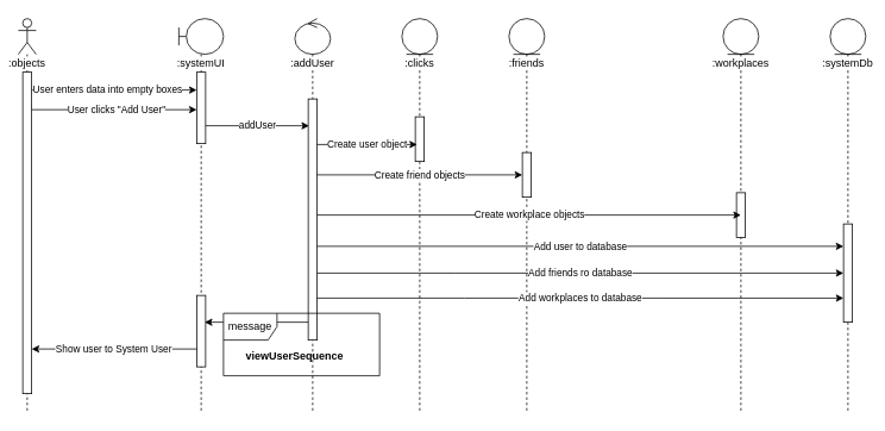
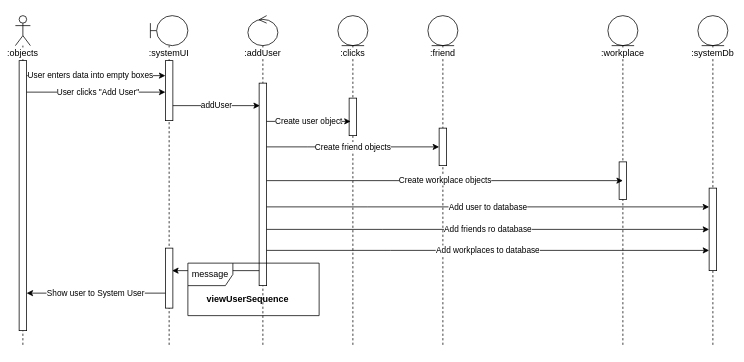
  <mxCell id="0" />
  <mxCell id="1" parent="0" />
  <mxCell id="2" value=":objects" style="shape=umlLifeline;participant=umlActor;perimeter=lifelinePerimeter;whiteSpace=wrap;html=1;container=1;collapsible=0;recursiveResize=0;verticalAlign=top;spacingTop=36;labelBackgroundColor=#ffffff;outlineConnect=0;" vertex="1" parent="1"><mxGeometry x="20" y="20" width="20" height="440" as="geometry" /></mxCell>
  <mxCell id="3" value="" style="html=1;points=[];perimeter=orthogonalPerimeter;" vertex="1" parent="2"><mxGeometry x="5" y="60" width="10" height="360" as="geometry" /></mxCell>
  <mxCell id="4" value=":systemUI" style="shape=umlLifeline;participant=umlBoundary;perimeter=lifelinePerimeter;whiteSpace=wrap;html=1;container=1;collapsible=0;recursiveResize=0;verticalAlign=top;spacingTop=36;labelBackgroundColor=#ffffff;outlineConnect=0;" vertex="1" parent="1"><mxGeometry x="200" y="20" width="50" height="440" as="geometry" /></mxCell>
  <mxCell id="5" value="" style="html=1;points=[];perimeter=orthogonalPerimeter;" vertex="1" parent="4"><mxGeometry x="20" y="60" width="10" height="80" as="geometry" /></mxCell>
  <mxCell id="6" value="" style="html=1;points=[];perimeter=orthogonalPerimeter;" vertex="1" parent="4"><mxGeometry x="20" y="310" width="10" height="80" as="geometry" /></mxCell>
  <mxCell id="7" value=":addUser" style="shape=umlLifeline;participant=umlControl;perimeter=lifelinePerimeter;whiteSpace=wrap;html=1;container=1;collapsible=0;recursiveResize=0;verticalAlign=top;spacingTop=36;labelBackgroundColor=#ffffff;outlineConnect=0;" vertex="1" parent="1"><mxGeometry x="330" y="20" width="40" height="440" as="geometry" /></mxCell>
  <mxCell id="8" value="" style="html=1;points=[];perimeter=orthogonalPerimeter;" vertex="1" parent="7"><mxGeometry x="15" y="90" width="10" height="270" as="geometry" /></mxCell>
  <mxCell id="9" value=":clicks" style="shape=umlLifeline;participant=umlEntity;perimeter=lifelinePerimeter;whiteSpace=wrap;html=1;container=1;collapsible=0;recursiveResize=0;verticalAlign=top;spacingTop=36;labelBackgroundColor=#ffffff;outlineConnect=0;" vertex="1" parent="1"><mxGeometry x="450" y="20" width="40" height="440" as="geometry" /></mxCell>
  <mxCell id="10" value="" style="html=1;points=[];perimeter=orthogonalPerimeter;" vertex="1" parent="9"><mxGeometry x="15" y="110" width="10" height="50" as="geometry" /></mxCell>
- <mxCell id="11" value=":friends" style="shape=umlLifeline;participant=umlEntity;perimeter=lifelinePerimeter;whiteSpace=wrap;html=1;container=1;collapsible=0;recursiveResize=0;verticalAlign=top;spacingTop=36;labelBackgroundColor=#ffffff;outlineConnect=0;" vertex="1" parent="1"><mxGeometry x="570" y="20" width="40" height="440" as="geometry" /></mxCell>
+ <mxCell id="11" value=":friend" style="shape=umlLifeline;participant=umlEntity;perimeter=lifelinePerimeter;whiteSpace=wrap;html=1;container=1;collapsible=0;recursiveResize=0;verticalAlign=top;spacingTop=36;labelBackgroundColor=#ffffff;outlineConnect=0;" vertex="1" parent="1"><mxGeometry x="570" y="20" width="40" height="440" as="geometry" /></mxCell>
  <mxCell id="12" value="" style="html=1;points=[];perimeter=orthogonalPerimeter;" vertex="1" parent="11"><mxGeometry x="15" y="150" width="10" height="50" as="geometry" /></mxCell>
- <mxCell id="13" value=":workplaces" style="shape=umlLifeline;participant=umlEntity;perimeter=lifelinePerimeter;whiteSpace=wrap;html=1;container=1;collapsible=0;recursiveResize=0;verticalAlign=top;spacingTop=36;labelBackgroundColor=#ffffff;outlineConnect=0;" vertex="1" parent="1"><mxGeometry x="810" y="20" width="40" height="440" as="geometry" /></mxCell>
+ <mxCell id="13" value=":workplace" style="shape=umlLifeline;participant=umlEntity;perimeter=lifelinePerimeter;whiteSpace=wrap;html=1;container=1;collapsible=0;recursiveResize=0;verticalAlign=top;spacingTop=36;labelBackgroundColor=#ffffff;outlineConnect=0;" vertex="1" parent="1"><mxGeometry x="810" y="20" width="40" height="440" as="geometry" /></mxCell>
  <mxCell id="14" value="" style="html=1;points=[];perimeter=orthogonalPerimeter;" vertex="1" parent="13"><mxGeometry x="15" y="195" width="10" height="50" as="geometry" /></mxCell>
  <mxCell id="15" value=":systemDb" style="shape=umlLifeline;participant=umlEntity;perimeter=lifelinePerimeter;whiteSpace=wrap;html=1;container=1;collapsible=0;recursiveResize=0;verticalAlign=top;spacingTop=36;labelBackgroundColor=#ffffff;outlineConnect=0;" vertex="1" parent="1"><mxGeometry x="930" y="20" width="40" height="440" as="geometry" /></mxCell>
  <mxCell id="16" value="" style="html=1;points=[];perimeter=orthogonalPerimeter;" vertex="1" parent="15"><mxGeometry x="15" y="230" width="10" height="110" as="geometry" /></mxCell>
  <mxCell id="17" value="User enters data into empty boxes" style="edgeStyle=orthogonalEdgeStyle;rounded=0;orthogonalLoop=1;jettySize=auto;html=1;" edge="1" parent="1" source="3" target="5"><mxGeometry x="-0.081" relative="1" as="geometry"><Array as="points"><mxPoint x="80" y="100" /><mxPoint x="80" y="100" /></Array><mxPoint as="offset" /></mxGeometry></mxCell>
  <mxCell id="18" value="User clicks &quot;Add User&quot;" style="edgeStyle=orthogonalEdgeStyle;rounded=0;orthogonalLoop=1;jettySize=auto;html=1;entryX=0;entryY=0.525;entryDx=0;entryDy=0;entryPerimeter=0;" edge="1" parent="1" source="3" target="5"><mxGeometry x="0.027" relative="1" as="geometry"><Array as="points"><mxPoint x="80" y="122" /><mxPoint x="80" y="122" /></Array><mxPoint as="offset" /></mxGeometry></mxCell>
  <mxCell id="19" value="addUser" style="edgeStyle=orthogonalEdgeStyle;rounded=0;orthogonalLoop=1;jettySize=auto;html=1;" edge="1" parent="1" source="5"><mxGeometry relative="1" as="geometry"><mxPoint x="346" y="140" as="targetPoint" /><Array as="points"><mxPoint x="346" y="140" /></Array></mxGeometry></mxCell>
  <mxCell id="20" value="Create user object" style="edgeStyle=orthogonalEdgeStyle;rounded=0;orthogonalLoop=1;jettySize=auto;html=1;" edge="1" parent="1" source="8"><mxGeometry relative="1" as="geometry"><mxPoint x="467" y="161" as="targetPoint" /><Array as="points"><mxPoint x="380" y="161" /><mxPoint x="380" y="161" /></Array></mxGeometry></mxCell>
  <mxCell id="21" value="Create friend objects" style="edgeStyle=orthogonalEdgeStyle;rounded=0;orthogonalLoop=1;jettySize=auto;html=1;" edge="1" parent="1" source="8" target="12"><mxGeometry relative="1" as="geometry"><Array as="points"><mxPoint x="410" y="195" /><mxPoint x="410" y="195" /></Array></mxGeometry></mxCell>
  <mxCell id="22" value="Create workplace objects" style="edgeStyle=orthogonalEdgeStyle;rounded=0;orthogonalLoop=1;jettySize=auto;html=1;" edge="1" parent="1" source="8"><mxGeometry relative="1" as="geometry"><mxPoint x="830" y="240" as="targetPoint" /><Array as="points"><mxPoint x="470" y="240" /><mxPoint x="470" y="240" /></Array></mxGeometry></mxCell>
  <mxCell id="23" value="Add user to database" style="edgeStyle=orthogonalEdgeStyle;rounded=0;orthogonalLoop=1;jettySize=auto;html=1;" edge="1" parent="1" source="8" target="16"><mxGeometry relative="1" as="geometry"><Array as="points"><mxPoint x="490" y="275" /><mxPoint x="490" y="275" /></Array></mxGeometry></mxCell>
  <mxCell id="24" value="Add friends ro database" style="edgeStyle=orthogonalEdgeStyle;rounded=0;orthogonalLoop=1;jettySize=auto;html=1;" edge="1" parent="1" source="8" target="16"><mxGeometry relative="1" as="geometry"><Array as="points"><mxPoint x="510" y="305" /><mxPoint x="510" y="305" /></Array></mxGeometry></mxCell>
  <mxCell id="25" value="Add workplaces to database" style="edgeStyle=orthogonalEdgeStyle;rounded=0;orthogonalLoop=1;jettySize=auto;html=1;entryX=0;entryY=0.755;entryDx=0;entryDy=0;entryPerimeter=0;" edge="1" parent="1" source="8" target="16"><mxGeometry relative="1" as="geometry"><Array as="points"><mxPoint x="520" y="333" /><mxPoint x="520" y="333" /></Array></mxGeometry></mxCell>
  <mxCell id="26" style="edgeStyle=orthogonalEdgeStyle;rounded=0;orthogonalLoop=1;jettySize=auto;html=1;" edge="1" parent="1" source="8"><mxGeometry relative="1" as="geometry"><mxPoint x="229" y="360" as="targetPoint" /><Array as="points"><mxPoint x="229" y="360" /></Array></mxGeometry></mxCell>
  <mxCell id="27" value="message" style="shape=umlFrame;whiteSpace=wrap;html=1;" vertex="1" parent="1"><mxGeometry x="250" y="350" width="175" height="70" as="geometry" /></mxCell>
  <mxCell id="28" value="viewUserSequence" style="text;align=center;fontStyle=1;verticalAlign=middle;spacingLeft=3;spacingRight=3;strokeColor=none;rotatable=0;points=[[0,0.5],[1,0.5]];portConstraint=eastwest;" vertex="1" parent="1"><mxGeometry x="290" y="384" width="80" height="26" as="geometry" /></mxCell>
  <mxCell id="29" value="Show user to System User" style="edgeStyle=orthogonalEdgeStyle;rounded=0;orthogonalLoop=1;jettySize=auto;html=1;" edge="1" parent="1" source="6" target="3"><mxGeometry relative="1" as="geometry"><Array as="points"><mxPoint x="170" y="390" /><mxPoint x="170" y="390" /></Array></mxGeometry></mxCell>
